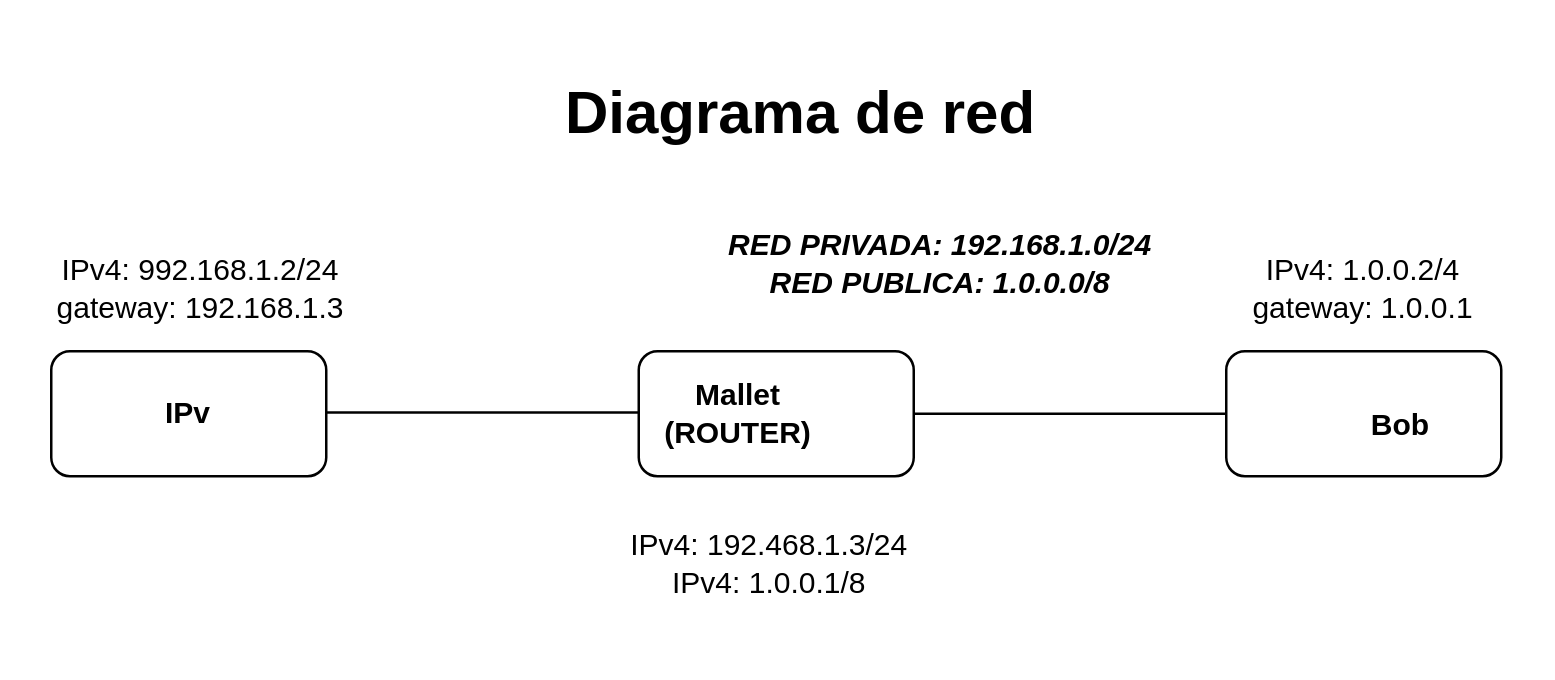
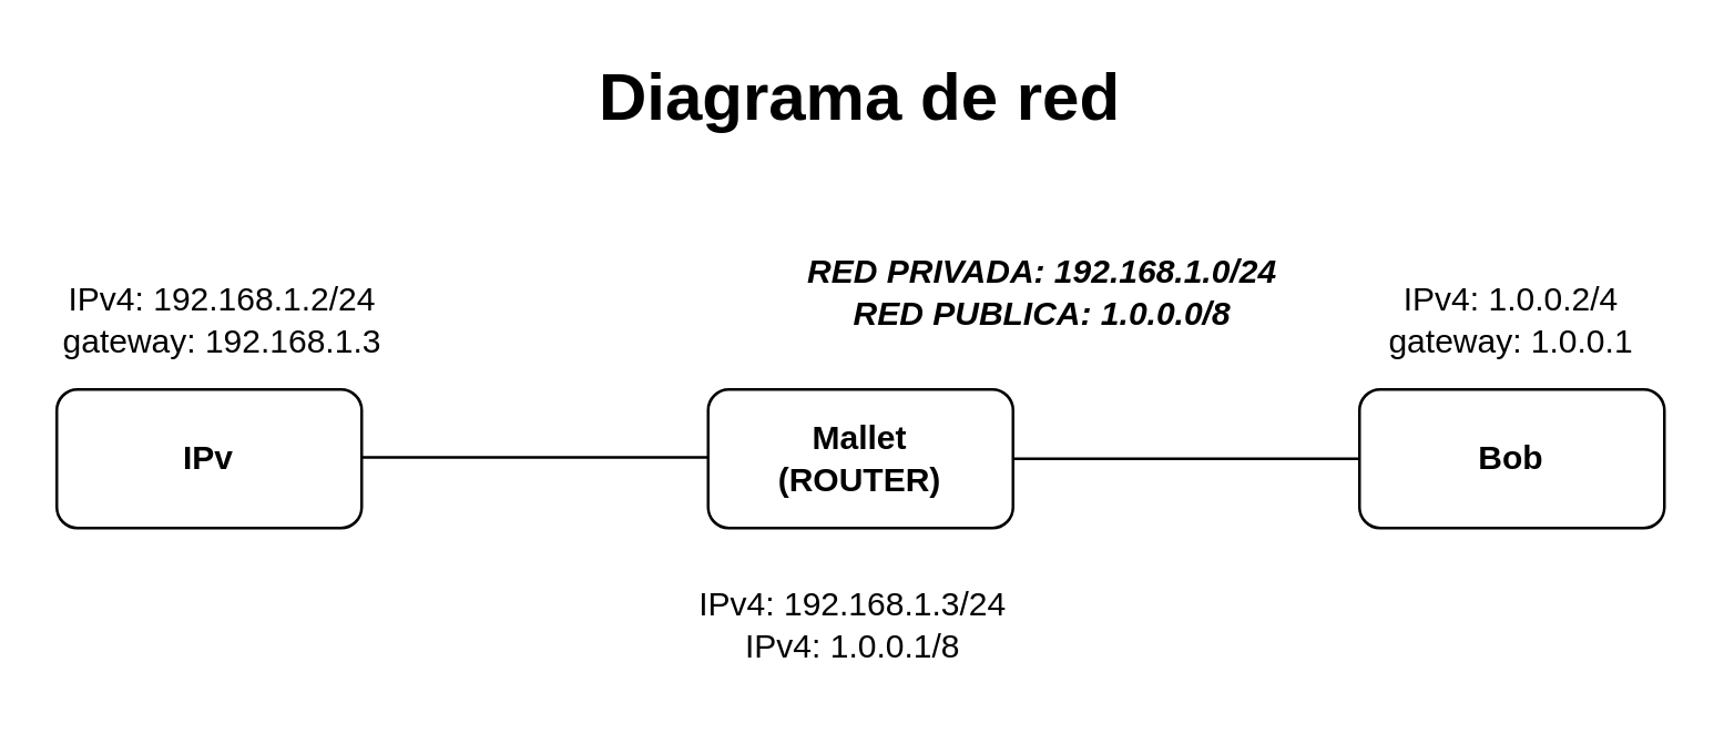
  <mxCell id="0" />
  <mxCell id="1" parent="0" />
- <mxCell id="2" value="&lt;h1&gt;Diagrama de red&lt;/h1&gt;" style="text;html=1;strokeColor=none;fillColor=none;align=center;verticalAlign=middle;whiteSpace=wrap;rounded=0;" parent="1" vertex="1"><mxGeometry x="210" y="30" width="220" height="30" as="geometry" /></mxCell>
+ <mxCell id="2" value="&lt;h1&gt;Diagrama de red&lt;/h1&gt;" style="text;html=1;strokeColor=none;fillColor=none;align=center;verticalAlign=middle;whiteSpace=wrap;rounded=0;" parent="1" vertex="1"><mxGeometry x="200" y="20" width="220" height="30" as="geometry" /></mxCell>
  <mxCell id="3" value="" style="rounded=1;whiteSpace=wrap;html=1;" parent="1" vertex="1"><mxGeometry x="20" y="140" width="110" height="50" as="geometry" /></mxCell>
  <mxCell id="4" value="&lt;b&gt;IPv&lt;/b&gt;" style="text;html=1;strokeColor=none;fillColor=none;align=center;verticalAlign=middle;whiteSpace=wrap;rounded=0;" parent="1" vertex="1"><mxGeometry x="45" y="150" width="60" height="30" as="geometry" /></mxCell>
  <mxCell id="5" value="" style="rounded=1;whiteSpace=wrap;html=1;" parent="1" vertex="1"><mxGeometry x="255" y="140" width="110" height="50" as="geometry" /></mxCell>
- <mxCell id="6" value="&lt;b&gt;Mallet (ROUTER)&lt;/b&gt;" style="text;html=1;strokeColor=none;fillColor=none;align=center;verticalAlign=middle;whiteSpace=wrap;rounded=0;" parent="1" vertex="1"><mxGeometry x="265" y="150" width="60" height="30" as="geometry" /></mxCell>
+ <mxCell id="6" value="&lt;b&gt;Mallet (ROUTER)&lt;/b&gt;" style="text;html=1;strokeColor=none;fillColor=none;align=center;verticalAlign=middle;whiteSpace=wrap;rounded=0;" parent="1" vertex="1"><mxGeometry x="280" y="150" width="60" height="30" as="geometry" /></mxCell>
  <mxCell id="7" value="" style="rounded=1;whiteSpace=wrap;html=1;" parent="1" vertex="1"><mxGeometry x="490" y="140" width="110" height="50" as="geometry" /></mxCell>
- <mxCell id="8" value="&lt;b&gt;Bob&lt;/b&gt;" style="text;html=1;strokeColor=none;fillColor=none;align=center;verticalAlign=middle;whiteSpace=wrap;rounded=0;" parent="1" vertex="1"><mxGeometry x="530" y="155" width="60" height="30" as="geometry" /></mxCell>
+ <mxCell id="8" value="&lt;b&gt;Bob&lt;/b&gt;" style="text;html=1;strokeColor=none;fillColor=none;align=center;verticalAlign=middle;whiteSpace=wrap;rounded=0;" parent="1" vertex="1"><mxGeometry x="515" y="150" width="60" height="30" as="geometry" /></mxCell>
  <mxCell id="9" value="" style="endArrow=none;html=1;rounded=0;entryX=0;entryY=0.5;entryDx=0;entryDy=0;exitX=1;exitY=0.5;exitDx=0;exitDy=0;" parent="1" source="5" target="7" edge="1"><mxGeometry width="50" height="50" relative="1" as="geometry"><mxPoint x="280" y="270" as="sourcePoint" /><mxPoint x="330" y="220" as="targetPoint" /></mxGeometry></mxCell>
  <mxCell id="10" value="" style="endArrow=none;html=1;rounded=0;entryX=0;entryY=0.5;entryDx=0;entryDy=0;exitX=1;exitY=0.5;exitDx=0;exitDy=0;" parent="1" edge="1"><mxGeometry width="50" height="50" relative="1" as="geometry"><mxPoint x="130" y="164.5" as="sourcePoint" /><mxPoint x="255" y="164.5" as="targetPoint" /></mxGeometry></mxCell>
- <mxCell id="11" value="IPv4: 992.168.1.2/24&lt;br&gt;gateway: 192.168.1.3" style="text;html=1;strokeColor=none;fillColor=none;align=center;verticalAlign=middle;whiteSpace=wrap;rounded=0;" parent="1" vertex="1"><mxGeometry x="20" y="95" width="120" height="40" as="geometry" /></mxCell>
+ <mxCell id="11" value="IPv4: 192.168.1.2/24&lt;br&gt;gateway: 192.168.1.3" style="text;html=1;strokeColor=none;fillColor=none;align=center;verticalAlign=middle;whiteSpace=wrap;rounded=0;" parent="1" vertex="1"><mxGeometry x="20" y="95" width="120" height="40" as="geometry" /></mxCell>
  <mxCell id="12" value="IPv4: 1.0.0.2/4&lt;br&gt;gateway: 1.0.0.1" style="text;html=1;strokeColor=none;fillColor=none;align=center;verticalAlign=middle;whiteSpace=wrap;rounded=0;" parent="1" vertex="1"><mxGeometry x="495" y="100" width="100" height="30" as="geometry" /></mxCell>
  <mxCell id="13" value="&lt;b&gt;&lt;i&gt;RED PRIVADA: 192.168.1.0/24&amp;nbsp;&lt;br&gt;RED PUBLICA: 1.0.0.0/8&amp;nbsp;&lt;/i&gt;&lt;/b&gt;" style="text;html=1;strokeColor=none;fillColor=none;align=center;verticalAlign=middle;whiteSpace=wrap;rounded=0;" parent="1" vertex="1"><mxGeometry x="285" y="90" width="185" height="30" as="geometry" /></mxCell>
- <mxCell id="14" value="IPv4: 192.468.1.3/24&lt;br&gt;IPv4: 1.0.0.1/8" style="text;html=1;strokeColor=none;fillColor=none;align=center;verticalAlign=middle;whiteSpace=wrap;rounded=0;" parent="1" vertex="1"><mxGeometry x="250" y="200" width="115" height="50" as="geometry" /></mxCell>
+ <mxCell id="14" value="IPv4: 192.168.1.3/24&lt;br&gt;IPv4: 1.0.0.1/8" style="text;html=1;strokeColor=none;fillColor=none;align=center;verticalAlign=middle;whiteSpace=wrap;rounded=0;" parent="1" vertex="1"><mxGeometry x="250" y="200" width="115" height="50" as="geometry" /></mxCell>
